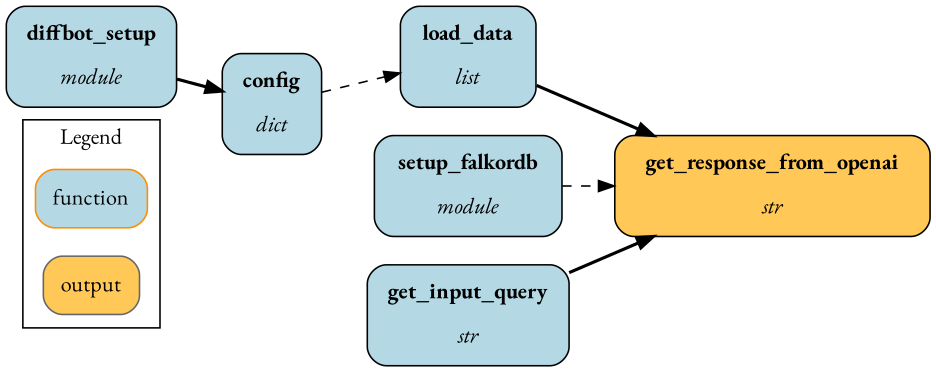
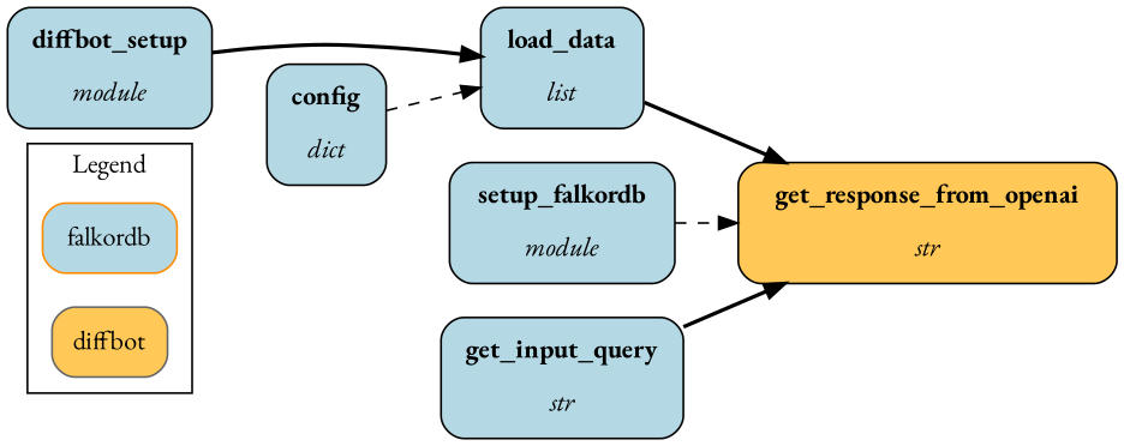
  digraph {
    compound=true
    concentrate=true
    fontname="EB Garamond"
    rankdir=LR
    ranksep=0.4
    style=filled
    node [fillcolor="#b4d8e4" fontname="EB Garamond" margin=0.15 shape=rectangle style="rounded,filled"]
    edge [fontname="EB Garamond" style=bold]
-   function [color=darkorange height=0.51389 width=0.97222]
-   output [color=gray40 fillcolor="#FFC857" height=0.51389 width=0.83333]
+   function [color=darkorange height=0.51389 width=0.97222 label=falkordb]
+   output [color=gray40 fillcolor="#FFC857" height=0.51389 width=0.83333 label=diffbot]
    n3 [height=0.88889 label=<<b>diffbot_setup</b><br /><br /><i>module</i>> width=1.5]
    n4 [height=0.88889 label=<<b>load_data</b><br /><br /><i>list</i>> width=1.1944]
    n5 [fillcolor="#FFC857" height=0.88889 label=<<b>get_response_from_openai</b><br /><br /><i>str</i>> width=2.7778]
    n6 [height=0.88889 label=<<b>setup_falkordb</b><br /><br /><i>module</i>> width=1.6528]
    n7 [height=0.88889 label=<<b>config</b><br /><br /><i>dict</i>> width=0.875]
    n8 [height=0.88889 label=<<b>get_input_query</b><br /><br /><i>str</i>> width=1.7778]
    subgraph cluster_1 {
      fillcolor="#ffffff"
      label=Legend
      rank=same
      function
      output
    }
-   n3 -> n7
+   n3 -> n4
    n4 -> n5
    n6 -> n5 [style=dashed]
    n7 -> n4 [style=dashed]
    n8 -> n5
  }
